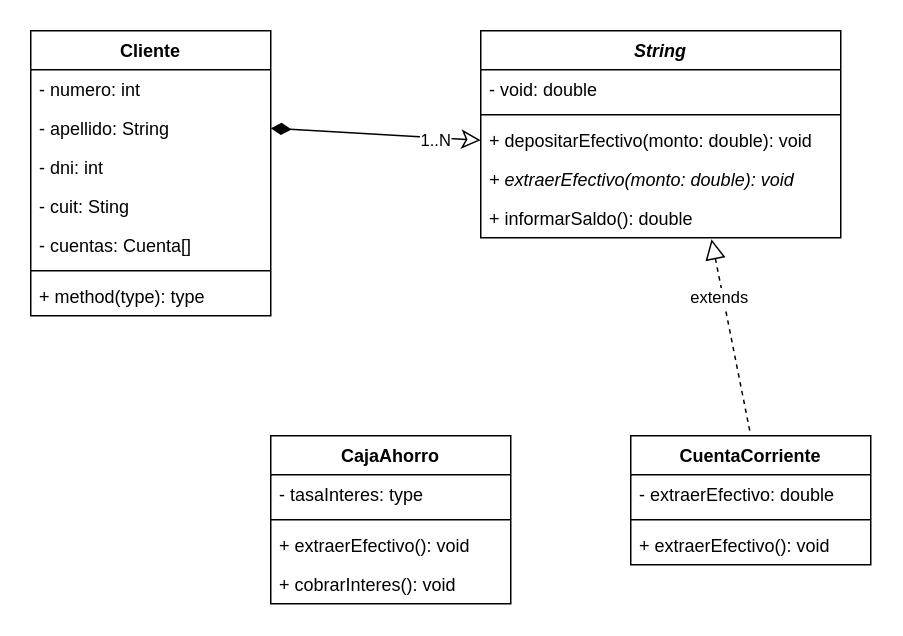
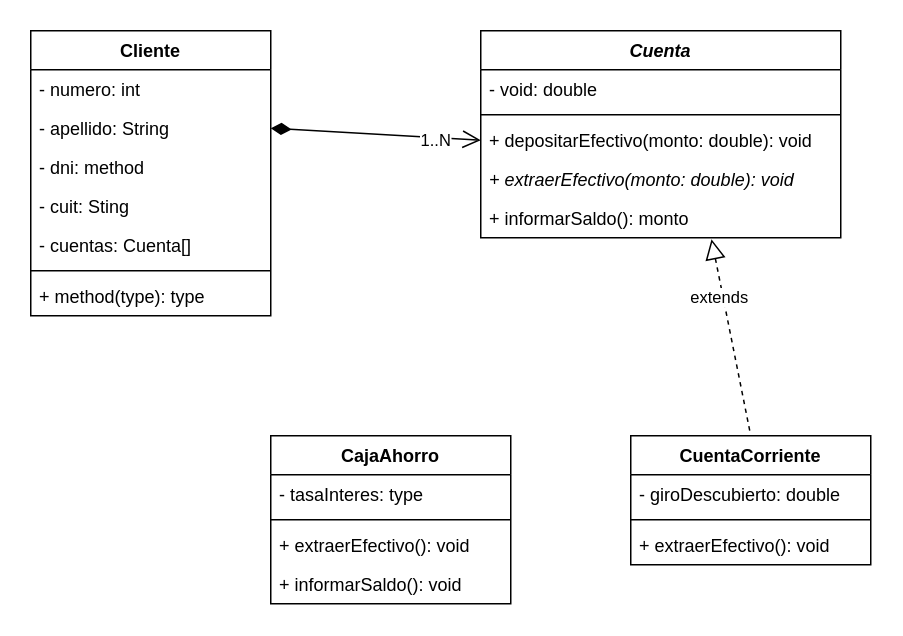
  <mxCell id="0" />
  <mxCell id="1" parent="0" />
  <mxCell id="2" value="Cliente" style="swimlane;fontStyle=1;align=center;verticalAlign=top;childLayout=stackLayout;horizontal=1;startSize=26;horizontalStack=0;resizeParent=1;resizeParentMax=0;resizeLast=0;collapsible=1;marginBottom=0;" parent="1" vertex="1"><mxGeometry x="20" y="20" width="160" height="190" as="geometry" /></mxCell>
  <mxCell id="3" value="- numero: int" style="text;strokeColor=none;fillColor=none;align=left;verticalAlign=top;spacingLeft=4;spacingRight=4;overflow=hidden;rotatable=0;points=[[0,0.5],[1,0.5]];portConstraint=eastwest;" parent="2" vertex="1"><mxGeometry y="26" width="160" height="26" as="geometry" /></mxCell>
  <mxCell id="4" value="- apellido: String" style="text;strokeColor=none;fillColor=none;align=left;verticalAlign=top;spacingLeft=4;spacingRight=4;overflow=hidden;rotatable=0;points=[[0,0.5],[1,0.5]];portConstraint=eastwest;" parent="2" vertex="1"><mxGeometry y="52" width="160" height="26" as="geometry" /></mxCell>
- <mxCell id="5" value="- dni: int" style="text;strokeColor=none;fillColor=none;align=left;verticalAlign=top;spacingLeft=4;spacingRight=4;overflow=hidden;rotatable=0;points=[[0,0.5],[1,0.5]];portConstraint=eastwest;" parent="2" vertex="1"><mxGeometry y="78" width="160" height="26" as="geometry" /></mxCell>
+ <mxCell id="5" value="- dni: method" style="text;strokeColor=none;fillColor=none;align=left;verticalAlign=top;spacingLeft=4;spacingRight=4;overflow=hidden;rotatable=0;points=[[0,0.5],[1,0.5]];portConstraint=eastwest;" parent="2" vertex="1"><mxGeometry y="78" width="160" height="26" as="geometry" /></mxCell>
  <mxCell id="6" value="- cuit: Sting" style="text;strokeColor=none;fillColor=none;align=left;verticalAlign=top;spacingLeft=4;spacingRight=4;overflow=hidden;rotatable=0;points=[[0,0.5],[1,0.5]];portConstraint=eastwest;" parent="2" vertex="1"><mxGeometry y="104" width="160" height="26" as="geometry" /></mxCell>
  <mxCell id="7" value="- cuentas: Cuenta[]" style="text;strokeColor=none;fillColor=none;align=left;verticalAlign=top;spacingLeft=4;spacingRight=4;overflow=hidden;rotatable=0;points=[[0,0.5],[1,0.5]];portConstraint=eastwest;" parent="2" vertex="1"><mxGeometry y="130" width="160" height="26" as="geometry" /></mxCell>
  <mxCell id="8" value="" style="line;strokeWidth=1;fillColor=none;align=left;verticalAlign=middle;spacingTop=-1;spacingLeft=3;spacingRight=3;rotatable=0;labelPosition=right;points=[];portConstraint=eastwest;strokeColor=inherit;" parent="2" vertex="1"><mxGeometry y="156" width="160" height="8" as="geometry" /></mxCell>
  <mxCell id="9" value="+ method(type): type" style="text;strokeColor=none;fillColor=none;align=left;verticalAlign=top;spacingLeft=4;spacingRight=4;overflow=hidden;rotatable=0;points=[[0,0.5],[1,0.5]];portConstraint=eastwest;" parent="2" vertex="1"><mxGeometry y="164" width="160" height="26" as="geometry" /></mxCell>
- <mxCell id="10" value="String" style="swimlane;fontStyle=3;align=center;verticalAlign=top;childLayout=stackLayout;horizontal=1;startSize=26;horizontalStack=0;resizeParent=1;resizeParentMax=0;resizeLast=0;collapsible=1;marginBottom=0;" parent="1" vertex="1"><mxGeometry x="320" y="20" width="240" height="138" as="geometry" /></mxCell>
+ <mxCell id="10" value="Cuenta" style="swimlane;fontStyle=3;align=center;verticalAlign=top;childLayout=stackLayout;horizontal=1;startSize=26;horizontalStack=0;resizeParent=1;resizeParentMax=0;resizeLast=0;collapsible=1;marginBottom=0;" parent="1" vertex="1"><mxGeometry x="320" y="20" width="240" height="138" as="geometry" /></mxCell>
  <mxCell id="11" value="- void: double" style="text;strokeColor=none;fillColor=none;align=left;verticalAlign=top;spacingLeft=4;spacingRight=4;overflow=hidden;rotatable=0;points=[[0,0.5],[1,0.5]];portConstraint=eastwest;" parent="10" vertex="1"><mxGeometry y="26" width="240" height="26" as="geometry" /></mxCell>
  <mxCell id="12" value="" style="line;strokeWidth=1;fillColor=none;align=left;verticalAlign=middle;spacingTop=-1;spacingLeft=3;spacingRight=3;rotatable=0;labelPosition=right;points=[];portConstraint=eastwest;strokeColor=inherit;" parent="10" vertex="1"><mxGeometry y="52" width="240" height="8" as="geometry" /></mxCell>
  <mxCell id="13" value="+ depositarEfectivo(monto: double): void" style="text;strokeColor=none;fillColor=none;align=left;verticalAlign=top;spacingLeft=4;spacingRight=4;overflow=hidden;rotatable=0;points=[[0,0.5],[1,0.5]];portConstraint=eastwest;" parent="10" vertex="1"><mxGeometry y="60" width="240" height="26" as="geometry" /></mxCell>
  <mxCell id="14" value="+ extraerEfectivo(monto: double): void" style="text;strokeColor=none;fillColor=none;align=left;verticalAlign=top;spacingLeft=4;spacingRight=4;overflow=hidden;rotatable=0;points=[[0,0.5],[1,0.5]];portConstraint=eastwest;fontStyle=2" parent="10" vertex="1"><mxGeometry y="86" width="240" height="26" as="geometry" /></mxCell>
- <mxCell id="15" value="+ informarSaldo(): double" style="text;strokeColor=none;fillColor=none;align=left;verticalAlign=top;spacingLeft=4;spacingRight=4;overflow=hidden;rotatable=0;points=[[0,0.5],[1,0.5]];portConstraint=eastwest;" parent="10" vertex="1"><mxGeometry y="112" width="240" height="26" as="geometry" /></mxCell>
- <mxCell id="16" value="" style="endArrow=classic;startArrow=diamondThin;endFill=0;startFill=1;endSize=10;html=1;rounded=0;exitX=1;exitY=0.5;exitDx=0;exitDy=0;entryX=0;entryY=0.5;entryDx=0;entryDy=0;startSize=11;" parent="1" source="4" target="13" edge="1"><mxGeometry width="160" relative="1" as="geometry"><mxPoint x="170" y="110" as="sourcePoint" /><mxPoint x="330" y="110" as="targetPoint" /></mxGeometry></mxCell>
+ <mxCell id="15" value="+ informarSaldo(): monto" style="text;strokeColor=none;fillColor=none;align=left;verticalAlign=top;spacingLeft=4;spacingRight=4;overflow=hidden;rotatable=0;points=[[0,0.5],[1,0.5]];portConstraint=eastwest;" parent="10" vertex="1"><mxGeometry y="112" width="240" height="26" as="geometry" /></mxCell>
+ <mxCell id="16" value="" style="endArrow=open;startArrow=diamondThin;endFill=0;startFill=1;endSize=10;html=1;rounded=0;exitX=1;exitY=0.5;exitDx=0;exitDy=0;entryX=0;entryY=0.5;entryDx=0;entryDy=0;startSize=11;" parent="1" source="4" target="13" edge="1"><mxGeometry width="160" relative="1" as="geometry"><mxPoint x="170" y="110" as="sourcePoint" /><mxPoint x="330" y="110" as="targetPoint" /></mxGeometry></mxCell>
  <mxCell id="17" value="1..N" style="edgeLabel;html=1;align=center;verticalAlign=middle;resizable=0;points=[];" parent="16" vertex="1" connectable="0"><mxGeometry x="0.704" y="-1" relative="1" as="geometry"><mxPoint x="-9" as="offset" /></mxGeometry></mxCell>
  <mxCell id="18" value="CajaAhorro" style="swimlane;fontStyle=1;align=center;verticalAlign=top;childLayout=stackLayout;horizontal=1;startSize=26;horizontalStack=0;resizeParent=1;resizeParentMax=0;resizeLast=0;collapsible=1;marginBottom=0;" parent="1" vertex="1"><mxGeometry x="180" y="290" width="160" height="112" as="geometry" /></mxCell>
  <mxCell id="19" value="- tasaInteres: type" style="text;strokeColor=none;fillColor=none;align=left;verticalAlign=top;spacingLeft=4;spacingRight=4;overflow=hidden;rotatable=0;points=[[0,0.5],[1,0.5]];portConstraint=eastwest;" parent="18" vertex="1"><mxGeometry y="26" width="160" height="26" as="geometry" /></mxCell>
  <mxCell id="20" value="" style="line;strokeWidth=1;fillColor=none;align=left;verticalAlign=middle;spacingTop=-1;spacingLeft=3;spacingRight=3;rotatable=0;labelPosition=right;points=[];portConstraint=eastwest;strokeColor=inherit;" parent="18" vertex="1"><mxGeometry y="52" width="160" height="8" as="geometry" /></mxCell>
  <mxCell id="21" value="+ extraerEfectivo(): void" style="text;strokeColor=none;fillColor=none;align=left;verticalAlign=top;spacingLeft=4;spacingRight=4;overflow=hidden;rotatable=0;points=[[0,0.5],[1,0.5]];portConstraint=eastwest;fontStyle=0" parent="18" vertex="1"><mxGeometry y="60" width="160" height="26" as="geometry" /></mxCell>
- <mxCell id="22" value="+ cobrarInteres(): void" style="text;strokeColor=none;fillColor=none;align=left;verticalAlign=top;spacingLeft=4;spacingRight=4;overflow=hidden;rotatable=0;points=[[0,0.5],[1,0.5]];portConstraint=eastwest;" parent="18" vertex="1"><mxGeometry y="86" width="160" height="26" as="geometry" /></mxCell>
+ <mxCell id="22" value="+ informarSaldo(): void" style="text;strokeColor=none;fillColor=none;align=left;verticalAlign=top;spacingLeft=4;spacingRight=4;overflow=hidden;rotatable=0;points=[[0,0.5],[1,0.5]];portConstraint=eastwest;" parent="18" vertex="1"><mxGeometry y="86" width="160" height="26" as="geometry" /></mxCell>
  <mxCell id="23" value="CuentaCorriente" style="swimlane;fontStyle=1;align=center;verticalAlign=top;childLayout=stackLayout;horizontal=1;startSize=26;horizontalStack=0;resizeParent=1;resizeParentMax=0;resizeLast=0;collapsible=1;marginBottom=0;" parent="1" vertex="1"><mxGeometry x="420" y="290" width="160" height="86" as="geometry" /></mxCell>
- <mxCell id="24" value="- extraerEfectivo: double" style="text;strokeColor=none;fillColor=none;align=left;verticalAlign=top;spacingLeft=4;spacingRight=4;overflow=hidden;rotatable=0;points=[[0,0.5],[1,0.5]];portConstraint=eastwest;" parent="23" vertex="1"><mxGeometry y="26" width="160" height="26" as="geometry" /></mxCell>
+ <mxCell id="24" value="- giroDescubierto: double" style="text;strokeColor=none;fillColor=none;align=left;verticalAlign=top;spacingLeft=4;spacingRight=4;overflow=hidden;rotatable=0;points=[[0,0.5],[1,0.5]];portConstraint=eastwest;" parent="23" vertex="1"><mxGeometry y="26" width="160" height="26" as="geometry" /></mxCell>
  <mxCell id="25" value="" style="line;strokeWidth=1;fillColor=none;align=left;verticalAlign=middle;spacingTop=-1;spacingLeft=3;spacingRight=3;rotatable=0;labelPosition=right;points=[];portConstraint=eastwest;strokeColor=inherit;" parent="23" vertex="1"><mxGeometry y="52" width="160" height="8" as="geometry" /></mxCell>
  <mxCell id="26" value="+ extraerEfectivo(): void" style="text;strokeColor=none;fillColor=none;align=left;verticalAlign=top;spacingLeft=4;spacingRight=4;overflow=hidden;rotatable=0;points=[[0,0.5],[1,0.5]];portConstraint=eastwest;fontStyle=0" parent="23" vertex="1"><mxGeometry y="60" width="160" height="26" as="geometry" /></mxCell>
  <mxCell id="27" value="" style="endArrow=none;startArrow=block;endFill=0;startFill=0;html=1;rounded=0;startSize=11;endSize=10;exitX=0.641;exitY=1.038;exitDx=0;exitDy=0;exitPerimeter=0;entryX=0.5;entryY=0;entryDx=0;entryDy=0;dashed=1;" parent="1" source="15" target="23" edge="1"><mxGeometry width="160" relative="1" as="geometry"><mxPoint x="403.6" y="171.172" as="sourcePoint" /><mxPoint x="270" y="300" as="targetPoint" /></mxGeometry></mxCell>
  <mxCell id="28" value="extends" style="edgeLabel;html=1;align=center;verticalAlign=middle;resizable=0;points=[];" parent="27" vertex="1" connectable="0"><mxGeometry x="-0.414" y="-3" relative="1" as="geometry"><mxPoint as="offset" /></mxGeometry></mxCell>
